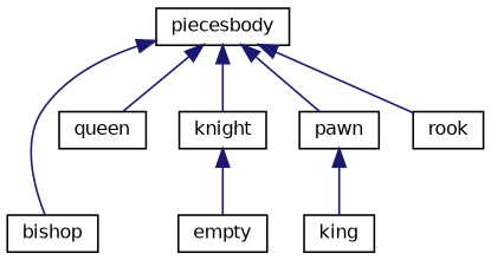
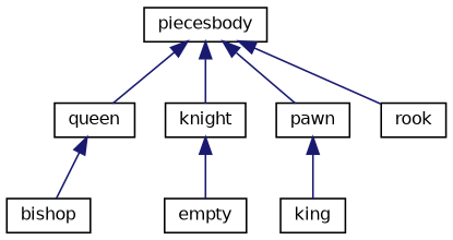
  digraph {
    rankdir=TB
    node [color=black fillcolor=white fontname=Helvetica fontsize=10 shape=record style=filled]
    edge [color=midnightblue dir=back fontname=Helvetica fontsize=10 labelfontname=Helvetica labelfontsize=10 style=solid]
    n1 [height=0.2 label=piecesbody width=0.4]
    n2 [height=0.2 label=bishop width=0.4]
    n3 [height=0.2 label=knight width=0.4]
    n4 [height=0.2 label=pawn width=0.4]
    n5 [height=0.2 label=queen width=0.4]
    n6 [height=0.2 label=rook width=0.4]
    n7 [height=0.2 label=empty width=0.4]
    n8 [height=0.2 label=king width=0.4]
-   n1 -> n2
+   n5 -> n2
    n1 -> n3
    n1 -> n4
    n1 -> n5
    n1 -> n6
    n3 -> n7
    n4 -> n8
  }
